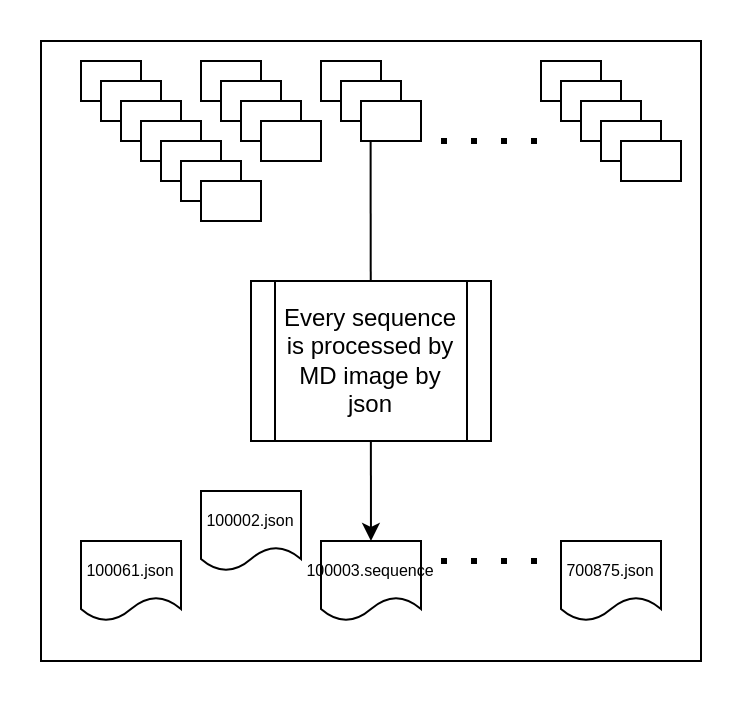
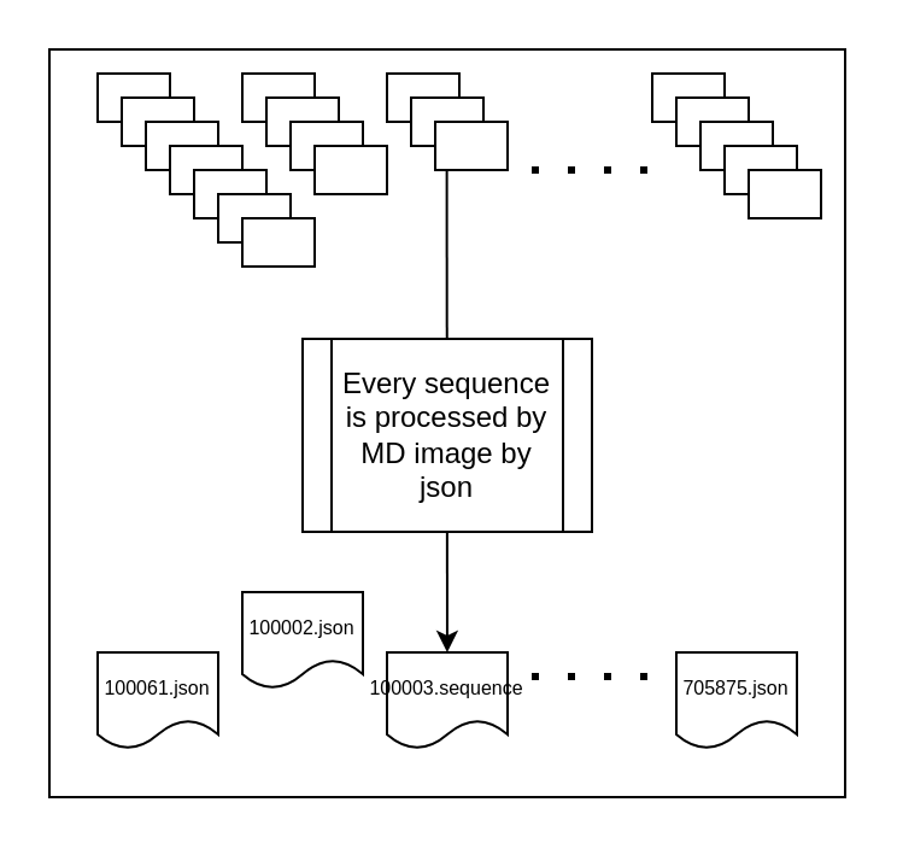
  <mxCell id="0" />
  <mxCell id="1" parent="0" />
  <mxCell id="2" value="" style="rounded=0;whiteSpace=wrap;html=1;strokeColor=#000000;" vertex="1" parent="1"><mxGeometry x="20" y="20" width="330" height="310" as="geometry" /></mxCell>
  <mxCell id="3" value="" style="rounded=0;whiteSpace=wrap;html=1;" vertex="1" parent="1"><mxGeometry x="40" y="30" width="30" height="20" as="geometry" /></mxCell>
  <mxCell id="4" value="" style="rounded=0;whiteSpace=wrap;html=1;" vertex="1" parent="1"><mxGeometry x="50" y="40" width="30" height="20" as="geometry" /></mxCell>
  <mxCell id="5" value="" style="rounded=0;whiteSpace=wrap;html=1;" vertex="1" parent="1"><mxGeometry x="60" y="50" width="30" height="20" as="geometry" /></mxCell>
  <mxCell id="6" value="" style="rounded=0;whiteSpace=wrap;html=1;" vertex="1" parent="1"><mxGeometry x="70" y="60" width="30" height="20" as="geometry" /></mxCell>
  <mxCell id="7" value="" style="rounded=0;whiteSpace=wrap;html=1;strokeColor=#000000;" vertex="1" parent="1"><mxGeometry x="100" y="30" width="30" height="20" as="geometry" /></mxCell>
  <mxCell id="8" value="" style="rounded=0;whiteSpace=wrap;html=1;strokeColor=#000000;" vertex="1" parent="1"><mxGeometry x="110" y="40" width="30" height="20" as="geometry" /></mxCell>
  <mxCell id="9" value="" style="rounded=0;whiteSpace=wrap;html=1;strokeColor=#000000;" vertex="1" parent="1"><mxGeometry x="120" y="50" width="30" height="20" as="geometry" /></mxCell>
  <mxCell id="10" value="" style="rounded=0;whiteSpace=wrap;html=1;strokeColor=#000000;" vertex="1" parent="1"><mxGeometry x="130" y="60" width="30" height="20" as="geometry" /></mxCell>
  <mxCell id="11" value="" style="rounded=0;whiteSpace=wrap;html=1;" vertex="1" parent="1"><mxGeometry x="80" y="70" width="30" height="20" as="geometry" /></mxCell>
  <mxCell id="12" value="" style="rounded=0;whiteSpace=wrap;html=1;" vertex="1" parent="1"><mxGeometry x="90" y="80" width="30" height="20" as="geometry" /></mxCell>
  <mxCell id="13" value="" style="rounded=0;whiteSpace=wrap;html=1;" vertex="1" parent="1"><mxGeometry x="100" y="90" width="30" height="20" as="geometry" /></mxCell>
  <mxCell id="14" value="" style="rounded=0;whiteSpace=wrap;html=1;" vertex="1" parent="1"><mxGeometry x="160" y="30" width="30" height="20" as="geometry" /></mxCell>
  <mxCell id="15" value="" style="rounded=0;whiteSpace=wrap;html=1;" vertex="1" parent="1"><mxGeometry x="170" y="40" width="30" height="20" as="geometry" /></mxCell>
  <mxCell id="16" value="" style="rounded=0;whiteSpace=wrap;html=1;" vertex="1" parent="1"><mxGeometry x="180" y="50" width="30" height="20" as="geometry" /></mxCell>
  <mxCell id="17" value="" style="endArrow=none;dashed=1;html=1;rounded=1;strokeWidth=3;curved=0;dashPattern=1 4;" edge="1" parent="1"><mxGeometry width="50" height="50" relative="1" as="geometry"><mxPoint x="220" y="70" as="sourcePoint" /><mxPoint x="280" y="70" as="targetPoint" /></mxGeometry></mxCell>
  <mxCell id="18" value="" style="rounded=0;whiteSpace=wrap;html=1;" vertex="1" parent="1"><mxGeometry x="270" y="30" width="30" height="20" as="geometry" /></mxCell>
  <mxCell id="19" value="" style="rounded=0;whiteSpace=wrap;html=1;" vertex="1" parent="1"><mxGeometry x="280" y="40" width="30" height="20" as="geometry" /></mxCell>
  <mxCell id="20" value="" style="rounded=0;whiteSpace=wrap;html=1;" vertex="1" parent="1"><mxGeometry x="290" y="50" width="30" height="20" as="geometry" /></mxCell>
  <mxCell id="21" value="" style="rounded=0;whiteSpace=wrap;html=1;" vertex="1" parent="1"><mxGeometry x="300" y="60" width="30" height="20" as="geometry" /></mxCell>
  <mxCell id="22" value="" style="rounded=0;whiteSpace=wrap;html=1;" vertex="1" parent="1"><mxGeometry x="310" y="70" width="30" height="20" as="geometry" /></mxCell>
  <mxCell id="23" value="" style="endArrow=none;dashed=1;html=1;rounded=1;strokeWidth=3;curved=0;dashPattern=1 4;" edge="1" parent="1"><mxGeometry width="50" height="50" relative="1" as="geometry"><mxPoint x="220" y="280" as="sourcePoint" /><mxPoint x="280" y="280" as="targetPoint" /></mxGeometry></mxCell>
  <mxCell id="24" value="&lt;font style=&quot;font-size: 8px;&quot;&gt;100061.json&lt;/font&gt;" style="shape=document;whiteSpace=wrap;html=1;boundedLbl=1;" vertex="1" parent="1"><mxGeometry x="40" y="270" width="50" height="40" as="geometry" /></mxCell>
  <mxCell id="25" value="&lt;font style=&quot;font-size: 8px;&quot;&gt;100002.json&lt;/font&gt;" style="shape=document;whiteSpace=wrap;html=1;boundedLbl=1;strokeColor=#000000;" vertex="1" parent="1"><mxGeometry x="100" y="245" width="50" height="40" as="geometry" /></mxCell>
  <mxCell id="26" value="&lt;font style=&quot;font-size: 8px;&quot;&gt;100003.sequence&lt;/font&gt;" style="shape=document;whiteSpace=wrap;html=1;boundedLbl=1;" vertex="1" parent="1"><mxGeometry x="160" y="270" width="50" height="40" as="geometry" /></mxCell>
  <mxCell id="27" value="" style="endArrow=classic;html=1;rounded=0;exitX=0.16;exitY=1;exitDx=0;exitDy=0;exitPerimeter=0;" edge="1" parent="1" source="16" target="26"><mxGeometry width="50" height="50" relative="1" as="geometry"><mxPoint x="240" y="250" as="sourcePoint" /><mxPoint x="290" y="200" as="targetPoint" /></mxGeometry></mxCell>
- <mxCell id="28" value="&lt;font style=&quot;font-size: 8px;&quot;&gt;700875.json&lt;/font&gt;" style="shape=document;whiteSpace=wrap;html=1;boundedLbl=1;" vertex="1" parent="1"><mxGeometry x="280" y="270" width="50" height="40" as="geometry" /></mxCell>
+ <mxCell id="28" value="&lt;font style=&quot;font-size: 8px;&quot;&gt;705875.json&lt;/font&gt;" style="shape=document;whiteSpace=wrap;html=1;boundedLbl=1;" vertex="1" parent="1"><mxGeometry x="280" y="270" width="50" height="40" as="geometry" /></mxCell>
  <mxCell id="29" value="Every sequence is processed by MD image by json" style="shape=process;whiteSpace=wrap;html=1;backgroundOutline=1;" vertex="1" parent="1"><mxGeometry x="125" y="140" width="120" height="80" as="geometry" /></mxCell>
